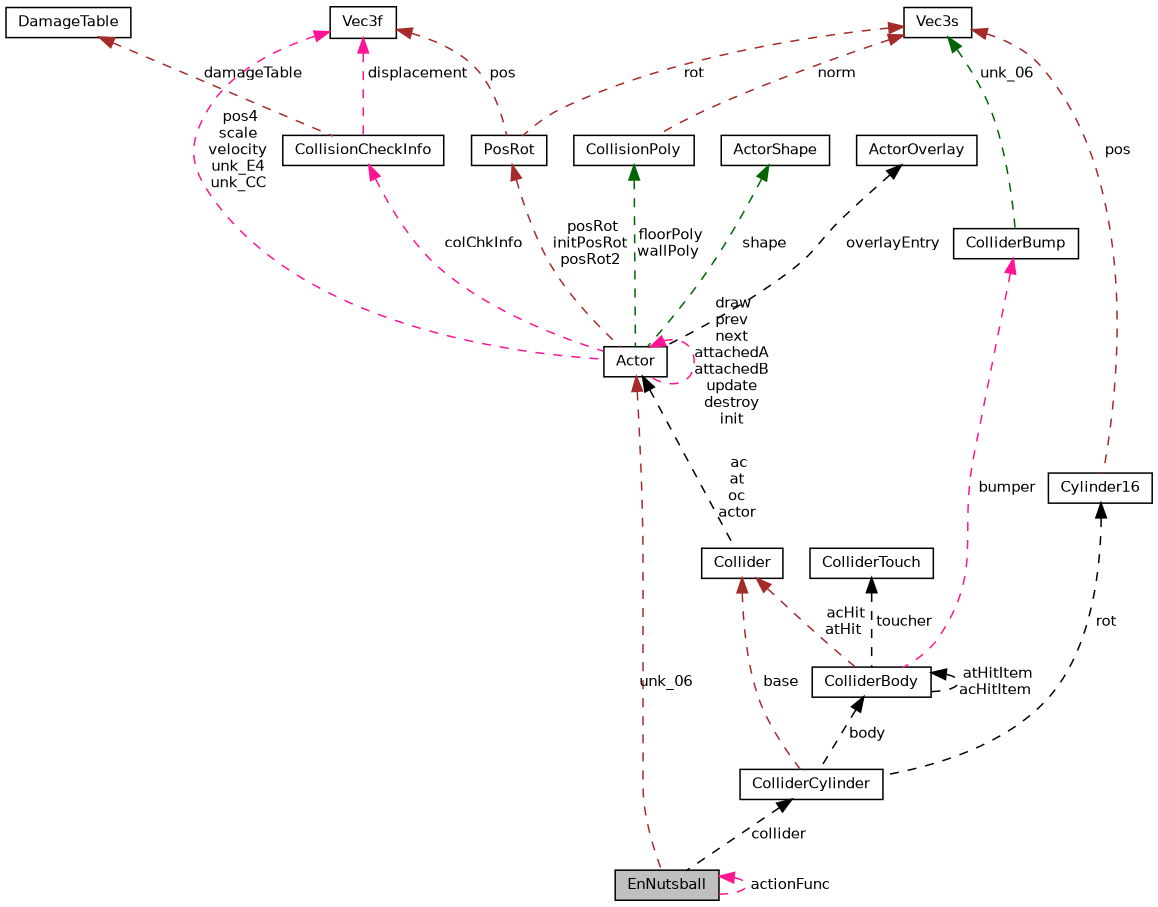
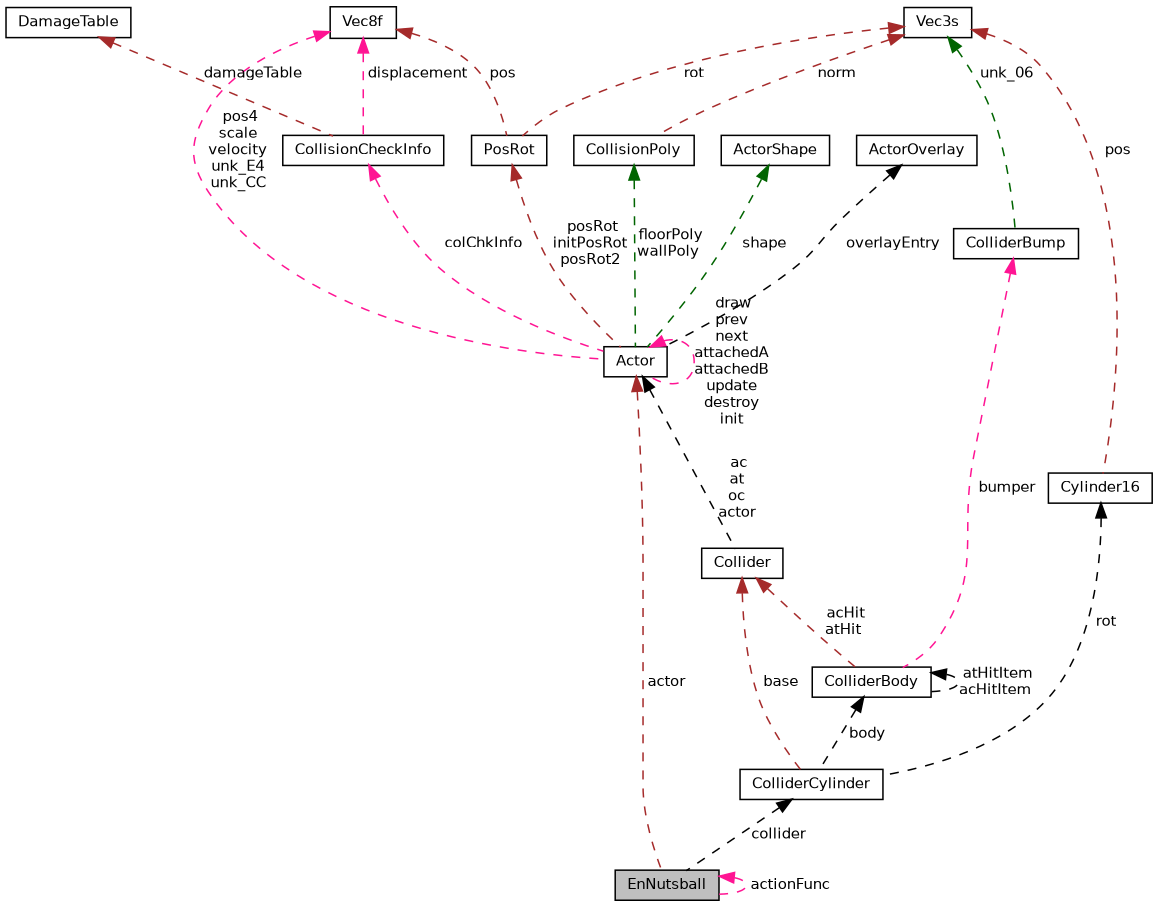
  digraph {
    rankdir=TB
    node [color=black fillcolor=white fontname=Helvetica fontsize=10 shape=record style=filled]
    edge [color=brown dir=back fontname=Helvetica fontsize=10 labelfontname=Helvetica labelfontsize=10 style=dashed]
    n1 [fillcolor=grey75 fontcolor=black height=0.2 label=EnNutsball width=0.4]
    n2 [height=0.2 label=Actor width=0.4]
    n3 [height=0.2 label=Collider width=0.4]
    n4 [height=0.2 label=ColliderCylinder width=0.4]
    n5 [height=0.2 label=ColliderBody width=0.4]
    n6 [height=0.2 label=PosRot width=0.4]
    n7 [height=0.2 label=Vec3s width=0.4]
    n8 [height=0.2 label=CollisionPoly width=0.4]
    n9 [height=0.2 label=Cylinder16 width=0.4]
    n10 [height=0.2 label=ColliderBump width=0.4]
    n11 [height=0.2 label=ActorShape width=0.4]
-   n12 [height=0.2 label=Vec3f width=0.4]
+   n12 [height=0.2 label=Vec8f width=0.4]
    n13 [height=0.2 label=CollisionCheckInfo width=0.4]
    n14 [height=0.2 label=ActorOverlay width=0.4]
    n15 [height=0.2 label=DamageTable width=0.4]
-   n16 [height=0.2 label=ColliderTouch width=0.4]
    n1 -> n1 [color=deeppink label=" actionFunc"]
-   n2 -> n1 [label=" unk_06"]
+   n2 -> n1 [label=" actor"]
    n2 -> n2 [color=deeppink label=" draw\nprev\nnext\nattachedA\nattachedB\nupdate\ndestroy\ninit"]
    n2 -> n3 [color=black label=" ac\nat\noc\nactor"]
    n3 -> n4 [label=" base"]
    n3 -> n5 [label=" acHit\natHit"]
    n4 -> n1 [color=black label=" collider"]
    n5 -> n4 [color=black label=" body"]
    n5 -> n5 [color=black label=" atHitItem\nacHitItem"]
    n6 -> n2 [label=" posRot\ninitPosRot\nposRot2"]
    n7 -> n6 [label=" rot"]
    n7 -> n8 [label=" norm"]
    n7 -> n9 [label=" pos"]
    n7 -> n10 [color=darkgreen label=" unk_06"]
    n8 -> n2 [color=darkgreen label=" floorPoly\nwallPoly"]
    n9 -> n4 [color=black label=" rot"]
    n10 -> n5 [color=deeppink label=" bumper"]
    n11 -> n2 [color=darkgreen label=" shape"]
    n12 -> n2 [color=deeppink label=" pos4\nscale\nvelocity\nunk_E4\nunk_CC"]
    n12 -> n6 [label=" pos"]
    n12 -> n13 [color=deeppink label=" displacement"]
    n13 -> n2 [color=deeppink label=" colChkInfo"]
    n14 -> n2 [color=black label=" overlayEntry"]
    n15 -> n13 [label=" damageTable"]
-   n16 -> n5 [color=black label=" toucher"]
  }
